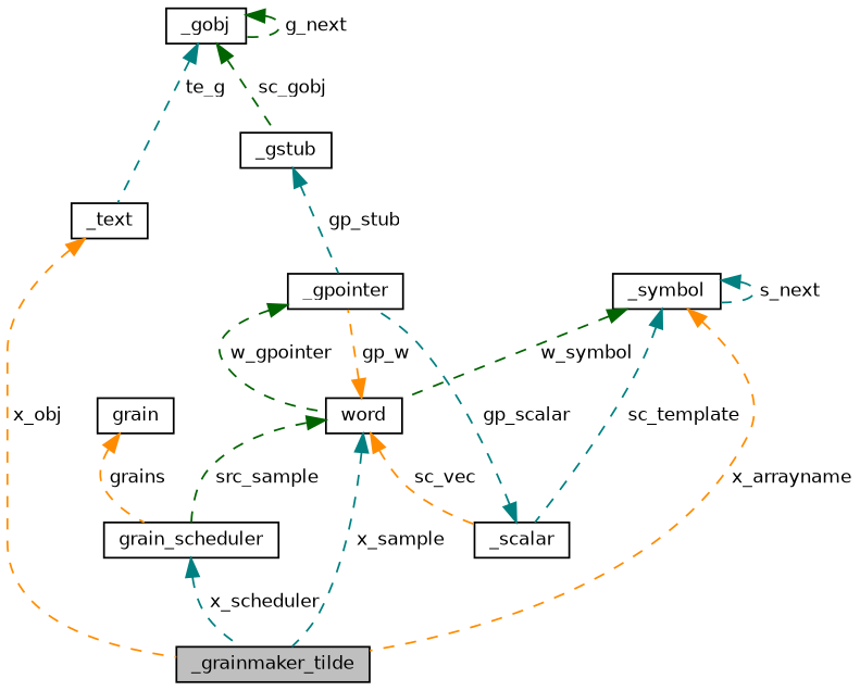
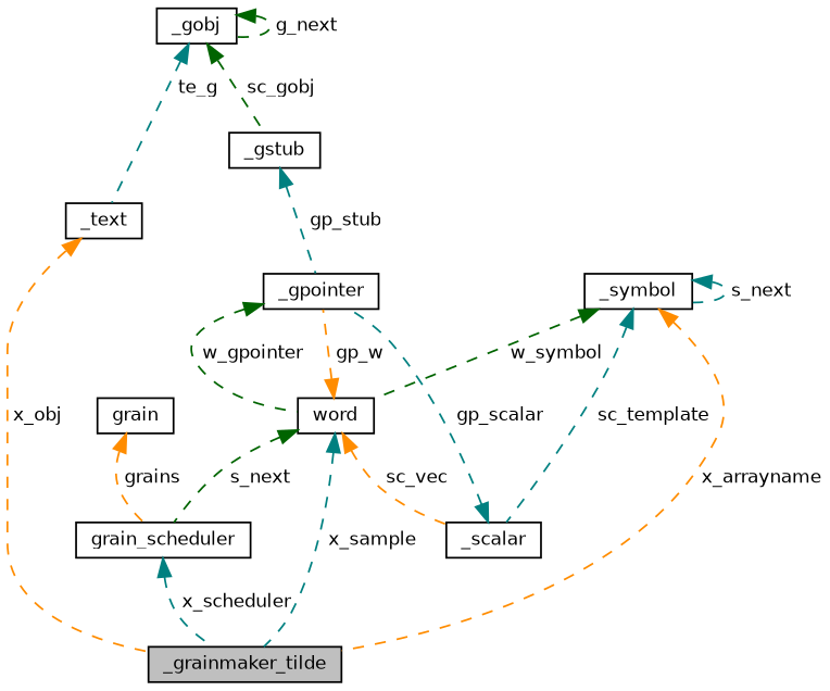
  digraph {
    node [color=black fillcolor=white fontname=Helvetica fontsize=10 shape=record style=filled]
    edge [color=teal dir=back fontname=Helvetica fontsize=10 labelfontname=Helvetica labelfontsize=10 style=dashed]
    n1 [fillcolor=grey75 fontcolor=black height=0.2 label=_grainmaker_tilde width=0.4]
    n2 [height=0.2 label=_text width=0.4]
    n3 [height=0.2 label=_gobj width=0.4]
    n4 [height=0.2 label=_gstub width=0.4]
    n5 [height=0.2 label=_scalar width=0.4]
    n6 [height=0.2 label=_gpointer width=0.4]
    n7 [height=0.2 label=grain_scheduler width=0.4]
    n8 [height=0.2 label=grain width=0.4]
    n9 [height=0.2 label=word width=0.4]
    n10 [height=0.2 label=_symbol width=0.4]
    n2 -> n1 [color=darkorange label=" x_obj"]
    n3 -> n2 [label=" te_g"]
    n3 -> n3 [color=darkgreen label=" g_next"]
    n3 -> n4 [color=darkgreen label=" sc_gobj"]
    n4 -> n6 [label=" gp_stub"]
    n5 -> n6 [label=" gp_scalar"]
    n6 -> n9 [color=darkgreen label=" w_gpointer"]
    n7 -> n1 [label=" x_scheduler"]
    n8 -> n7 [color=darkorange label=" grains"]
    n9 -> n1 [label=" x_sample"]
    n9 -> n5 [color=darkorange label=" sc_vec"]
    n9 -> n6 [color=darkorange label=" gp_w"]
-   n9 -> n7 [color=darkgreen label=" src_sample"]
+   n9 -> n7 [color=darkgreen label=" s_next"]
    n10 -> n1 [color=darkorange label=" x_arrayname"]
    n10 -> n5 [label=" sc_template"]
    n10 -> n9 [color=darkgreen label=" w_symbol"]
    n10 -> n10 [label=" s_next"]
  }
